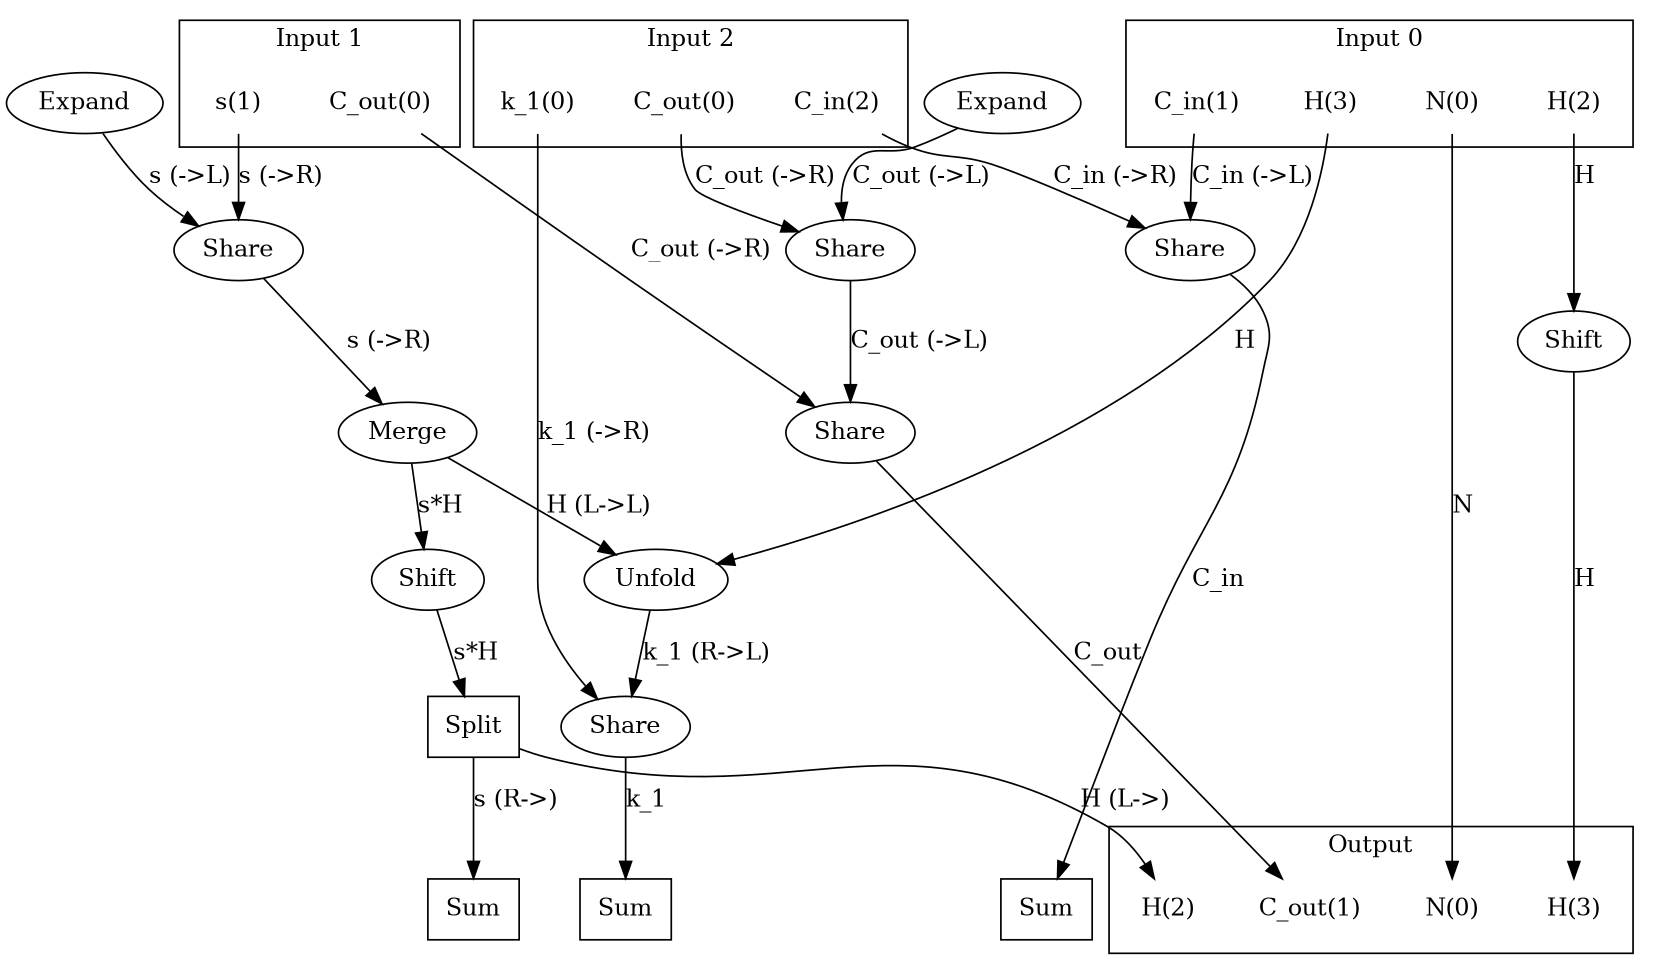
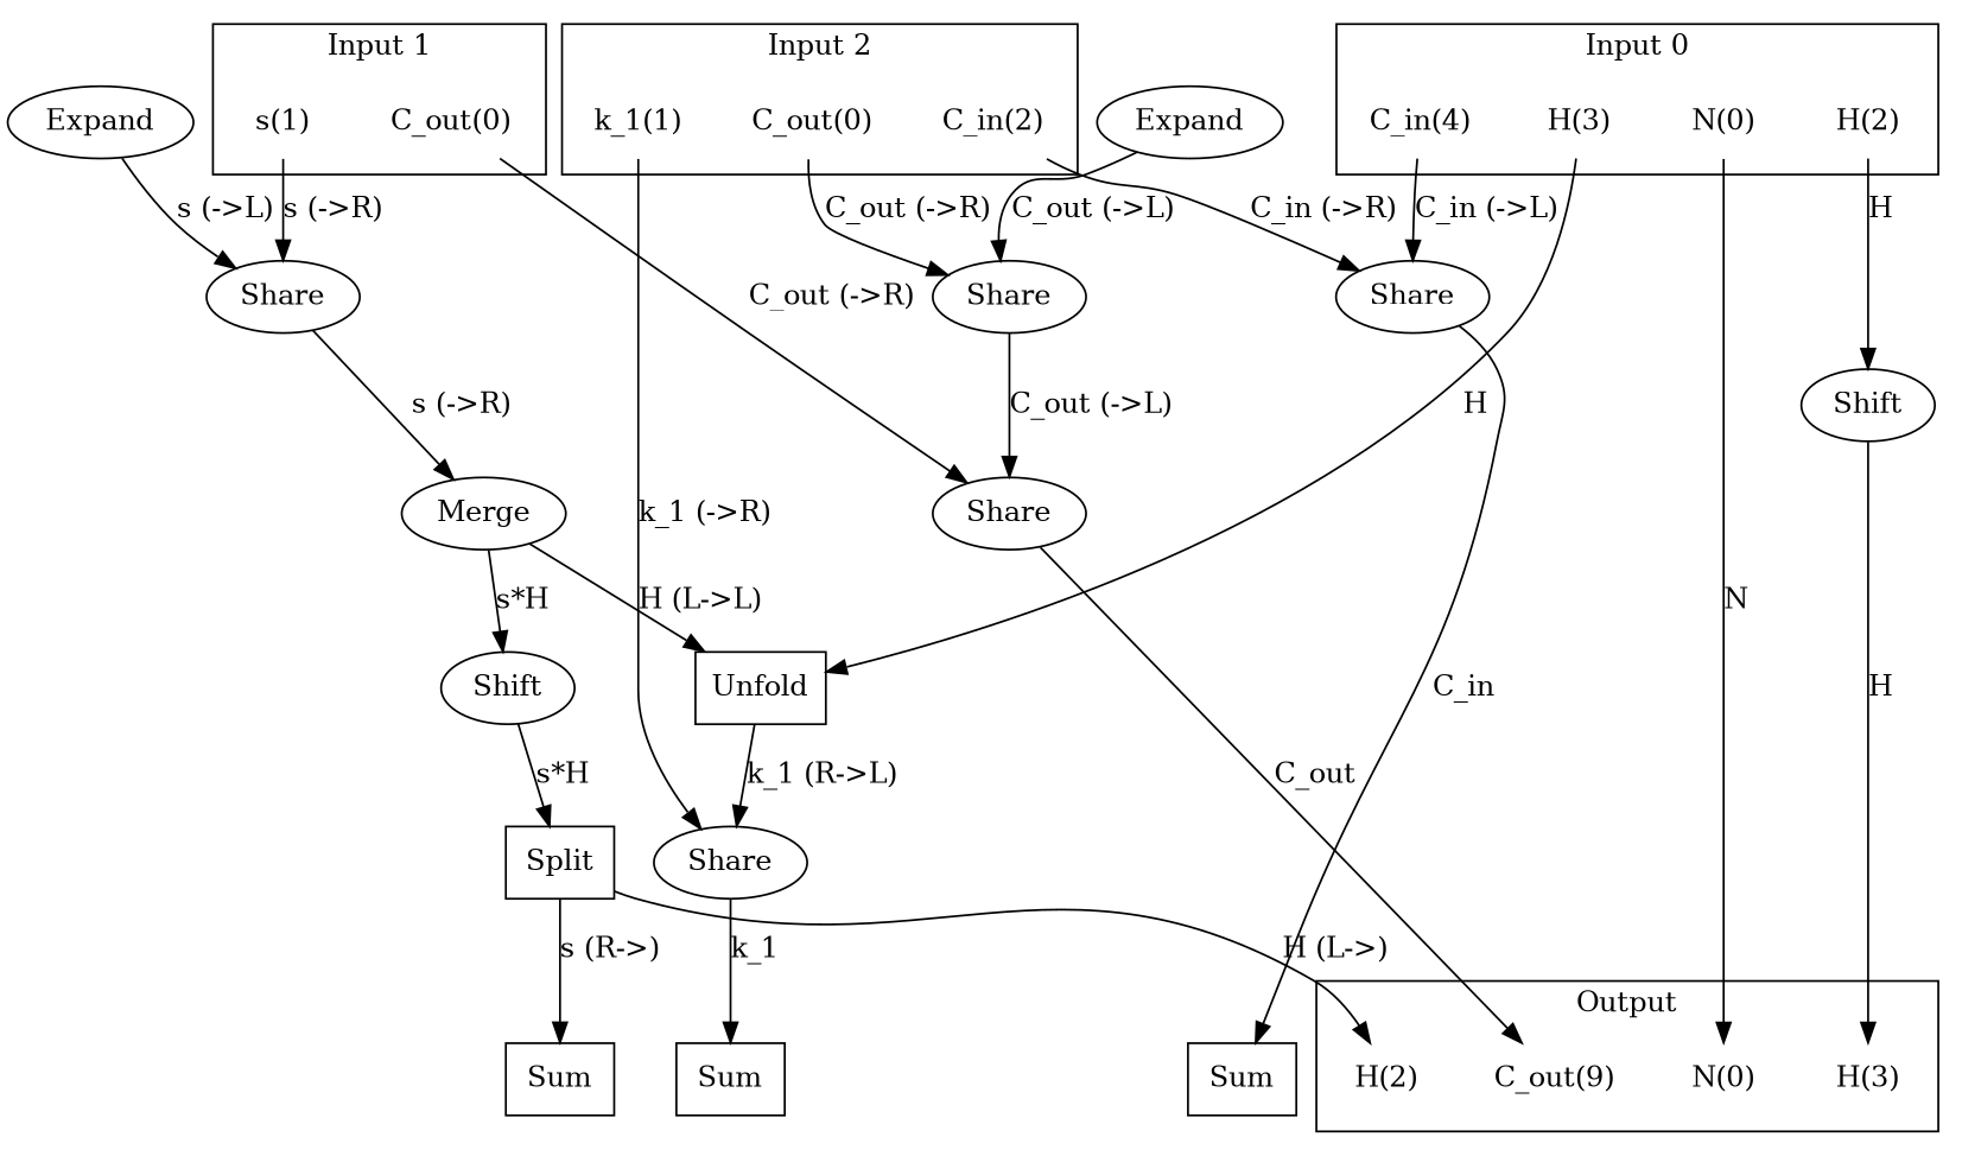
  digraph {
    newrank=true
    node [shape=none]
    n1 [label=Sum shape=box]
    n2 [label=Sum shape=box]
    n3 [label=Sum shape=box]
    n4 [label="N(0)"]
-   n5 [label="C_out(1)"]
+   n5 [label="C_out(9)"]
    n6 [label="H(2)"]
    n7 [label="H(3)"]
    n8 [label="N(0)"]
-   n9 [label="C_in(1)"]
+   n9 [label="C_in(4)"]
    n10 [label="H(2)"]
    n11 [label="H(3)"]
    n12 [label="C_out(0)"]
    n13 [label="s(1)"]
    n14 [label="C_out(0)"]
-   n15 [label="k_1(0)"]
+   n15 [label="k_1(1)"]
    n16 [label="C_in(2)"]
    n17 [label=Share shape=""]
    n18 [label=Shift shape=""]
-   n19 [label=Unfold shape=""]
+   n19 [label=Unfold shape=box]
    n20 [label=Share shape=""]
    n21 [label=Share shape=""]
    n22 [label=Share shape=""]
    n23 [label=Share shape=""]
    n24 [label=Merge shape=""]
    n25 [label=Shift shape=""]
    n26 [label=Expand shape=""]
    n27 [label=Expand shape=""]
    n28 [label=Split shape=box]
    subgraph sub_1 {
      rank=same
      n1
      n2
      n3
      n4
      n5
      n6
      n7
    }
    subgraph sub_2 {
      rank=same
      n8
      n9
      n10
      n11
      n12
      n13
      n14
      n15
      n16
    }
    subgraph cluster_3 {
      label=Output
      n4
      n5
      n6
      n7
    }
    subgraph cluster_4 {
      label="Input 0"
      n8
      n9
      n10
      n11
    }
    subgraph cluster_5 {
      label="Input 1"
      n12
      n13
    }
    subgraph cluster_6 {
      label="Input 2"
      n14
      n15
      n16
    }
    n8 -> n4 [label=N]
    n9 -> n17 [label="C_in (->L)"]
    n10 -> n18 [label=H]
    n11 -> n19 [label=H]
    n12 -> n20 [label="C_out (->R)"]
    n13 -> n21 [label="s (->R)"]
    n14 -> n22 [label="C_out (->R)"]
    n15 -> n23 [label="k_1 (->R)"]
    n16 -> n17 [label="C_in (->R)"]
    n17 -> n3 [label=C_in]
    n18 -> n7 [label=H]
    n19 -> n23 [label="k_1 (R->L)"]
    n20 -> n5 [label=C_out]
    n21 -> n24 [label="s (->R)"]
    n22 -> n20 [label="C_out (->L)"]
    n23 -> n2 [label=k_1]
    n24 -> n19 [label="H (L->L)"]
    n24 -> n25 [label="s*H"]
    n25 -> n28 [label="s*H"]
    n26 -> n21 [label="s (->L)"]
    n27 -> n22 [label="C_out (->L)"]
    n28 -> n1 [label="s (R->)"]
    n28 -> n6 [label="H (L->)"]
  }
